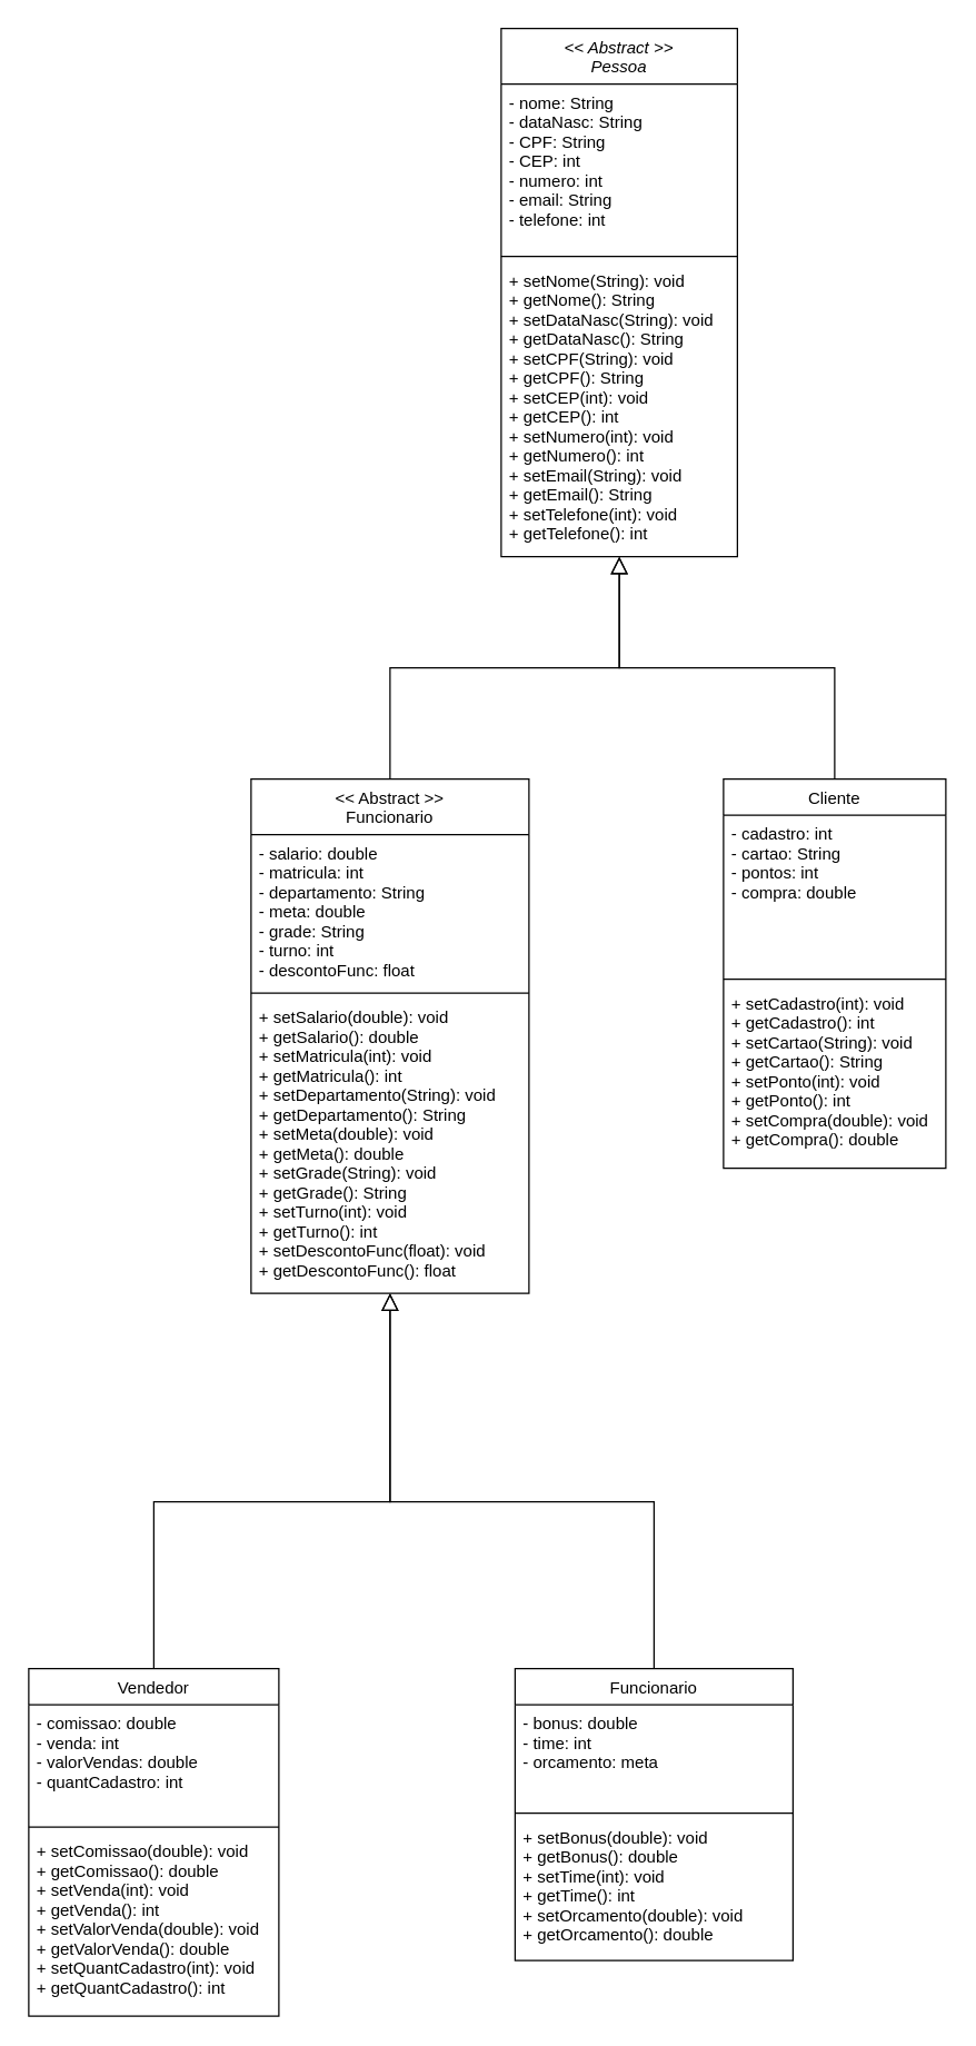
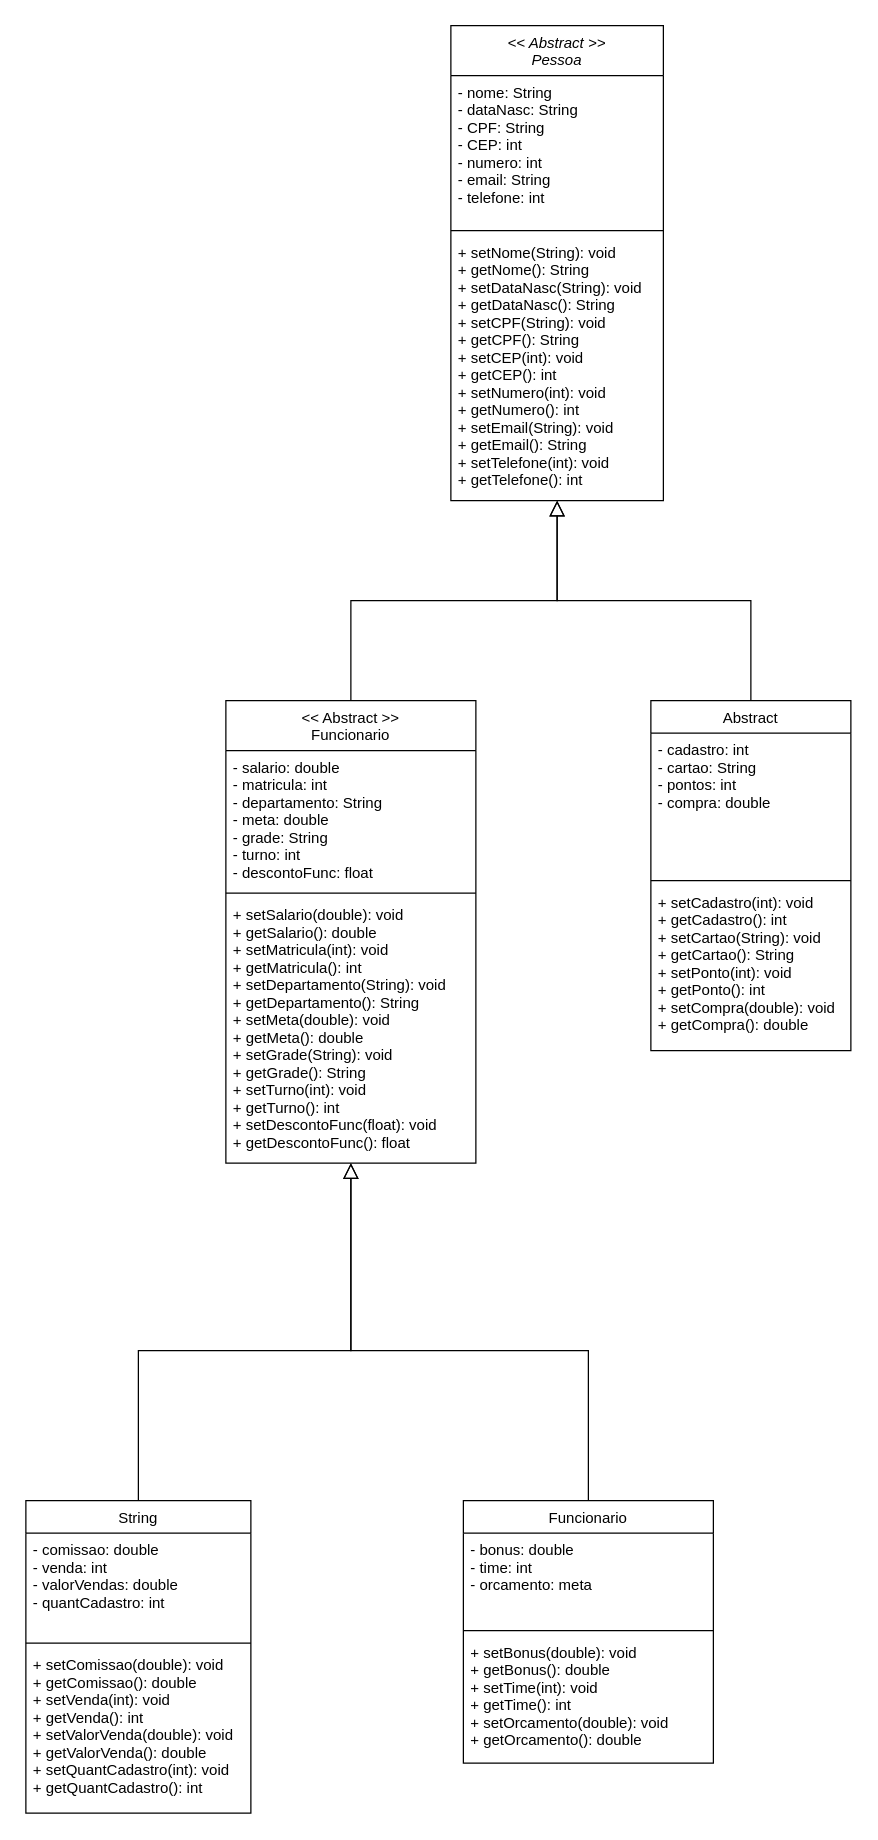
  <mxCell id="0" />
  <mxCell id="1" parent="0" />
  <mxCell id="2" value="&lt;&lt; Abstract &gt;&gt;&#10;Pessoa" style="swimlane;fontStyle=2;align=center;verticalAlign=top;childLayout=stackLayout;horizontal=1;startSize=40;horizontalStack=0;resizeParent=1;resizeLast=0;collapsible=1;marginBottom=0;rounded=0;shadow=0;strokeWidth=1;" parent="1" vertex="1"><mxGeometry x="360" y="20" width="170" height="380" as="geometry"><mxRectangle x="230" y="140" width="160" height="26" as="alternateBounds" /></mxGeometry></mxCell>
  <mxCell id="3" value="- nome: String &#10;- dataNasc: String&#10;- CPF: String&#10;- CEP: int&#10;- numero: int&#10;- email: String&#10;- telefone: int" style="text;align=left;verticalAlign=top;spacingLeft=4;spacingRight=4;overflow=hidden;rotatable=0;points=[[0,0.5],[1,0.5]];portConstraint=eastwest;" parent="2" vertex="1"><mxGeometry y="40" width="170" height="120" as="geometry" /></mxCell>
  <mxCell id="4" value="" style="line;html=1;strokeWidth=1;align=left;verticalAlign=middle;spacingTop=-1;spacingLeft=3;spacingRight=3;rotatable=0;labelPosition=right;points=[];portConstraint=eastwest;" parent="2" vertex="1"><mxGeometry y="160" width="170" height="8" as="geometry" /></mxCell>
  <mxCell id="5" value="+ setNome(String): void&#10;+ getNome(): String&#10;+ setDataNasc(String): void&#10;+ getDataNasc(): String&#10;+ setCPF(String): void&#10;+ getCPF(): String&#10;+ setCEP(int): void&#10;+ getCEP(): int&#10;+ setNumero(int): void&#10;+ getNumero(): int&#10;+ setEmail(String): void&#10;+ getEmail(): String&#10;+ setTelefone(int): void&#10;+ getTelefone(): int&#10;" style="text;align=left;verticalAlign=top;spacingLeft=4;spacingRight=4;overflow=hidden;rotatable=0;points=[[0,0.5],[1,0.5]];portConstraint=eastwest;" parent="2" vertex="1"><mxGeometry y="168" width="170" height="212" as="geometry" /></mxCell>
- <mxCell id="6" value="Vendedor" style="swimlane;fontStyle=0;align=center;verticalAlign=top;childLayout=stackLayout;horizontal=1;startSize=26;horizontalStack=0;resizeParent=1;resizeLast=0;collapsible=1;marginBottom=0;rounded=0;shadow=0;strokeWidth=1;" parent="1" vertex="1"><mxGeometry x="20" y="1200" width="180" height="250" as="geometry"><mxRectangle x="130" y="380" width="160" height="26" as="alternateBounds" /></mxGeometry></mxCell>
+ <mxCell id="6" value="String" style="swimlane;fontStyle=0;align=center;verticalAlign=top;childLayout=stackLayout;horizontal=1;startSize=26;horizontalStack=0;resizeParent=1;resizeLast=0;collapsible=1;marginBottom=0;rounded=0;shadow=0;strokeWidth=1;" parent="1" vertex="1"><mxGeometry x="20" y="1200" width="180" height="250" as="geometry"><mxRectangle x="130" y="380" width="160" height="26" as="alternateBounds" /></mxGeometry></mxCell>
  <mxCell id="7" value="- comissao: double&#10;- venda: int&#10;- valorVendas: double&#10;- quantCadastro: int" style="text;align=left;verticalAlign=top;spacingLeft=4;spacingRight=4;overflow=hidden;rotatable=0;points=[[0,0.5],[1,0.5]];portConstraint=eastwest;" parent="6" vertex="1"><mxGeometry y="26" width="180" height="84" as="geometry" /></mxCell>
  <mxCell id="8" value="" style="line;html=1;strokeWidth=1;align=left;verticalAlign=middle;spacingTop=-1;spacingLeft=3;spacingRight=3;rotatable=0;labelPosition=right;points=[];portConstraint=eastwest;" parent="6" vertex="1"><mxGeometry y="110" width="180" height="8" as="geometry" /></mxCell>
  <mxCell id="9" value="+ setComissao(double): void&#10;+ getComissao(): double&#10;+ setVenda(int): void&#10;+ getVenda(): int&#10;+ setValorVenda(double): void&#10;+ getValorVenda(): double&#10;+ setQuantCadastro(int): void&#10;+ getQuantCadastro(): int" style="text;align=left;verticalAlign=top;spacingLeft=4;spacingRight=4;overflow=hidden;rotatable=0;points=[[0,0.5],[1,0.5]];portConstraint=eastwest;" parent="6" vertex="1"><mxGeometry y="118" width="180" height="132" as="geometry" /></mxCell>
  <mxCell id="10" value="&lt;&lt; Abstract &gt;&gt;&#10;Funcionario" style="swimlane;fontStyle=0;align=center;verticalAlign=top;childLayout=stackLayout;horizontal=1;startSize=40;horizontalStack=0;resizeParent=1;resizeLast=0;collapsible=1;marginBottom=0;rounded=0;shadow=0;strokeWidth=1;" parent="1" vertex="1"><mxGeometry x="180" y="560" width="200" height="370" as="geometry"><mxRectangle x="340" y="380" width="170" height="26" as="alternateBounds" /></mxGeometry></mxCell>
  <mxCell id="11" value="- salario: double&#10;- matricula: int&#10;- departamento: String&#10;- meta: double&#10;- grade: String&#10;- turno: int&#10;- descontoFunc: float&#10;" style="text;align=left;verticalAlign=top;spacingLeft=4;spacingRight=4;overflow=hidden;rotatable=0;points=[[0,0.5],[1,0.5]];portConstraint=eastwest;" parent="10" vertex="1"><mxGeometry y="40" width="200" height="110" as="geometry" /></mxCell>
  <mxCell id="12" value="" style="line;html=1;strokeWidth=1;align=left;verticalAlign=middle;spacingTop=-1;spacingLeft=3;spacingRight=3;rotatable=0;labelPosition=right;points=[];portConstraint=eastwest;" parent="10" vertex="1"><mxGeometry y="150" width="200" height="8" as="geometry" /></mxCell>
  <mxCell id="13" value="+ setSalario(double): void&#10;+ getSalario(): double&#10;+ setMatricula(int): void&#10;+ getMatricula(): int&#10;+ setDepartamento(String): void&#10;+ getDepartamento(): String&#10;+ setMeta(double): void&#10;+ getMeta(): double&#10;+ setGrade(String): void&#10;+ getGrade(): String&#10;+ setTurno(int): void&#10;+ getTurno(): int&#10;+ setDescontoFunc(float): void&#10;+ getDescontoFunc(): float" style="text;align=left;verticalAlign=top;spacingLeft=4;spacingRight=4;overflow=hidden;rotatable=0;points=[[0,0.5],[1,0.5]];portConstraint=eastwest;" parent="10" vertex="1"><mxGeometry y="158" width="200" height="212" as="geometry" /></mxCell>
  <mxCell id="14" value="" style="endArrow=block;endSize=10;endFill=0;shadow=0;strokeWidth=1;rounded=0;edgeStyle=elbowEdgeStyle;elbow=vertical;" parent="1" source="10" target="2" edge="1"><mxGeometry width="160" relative="1" as="geometry"><mxPoint x="290" y="493" as="sourcePoint" /><mxPoint x="390" y="391" as="targetPoint" /></mxGeometry></mxCell>
- <mxCell id="15" value="Cliente" style="swimlane;fontStyle=0;align=center;verticalAlign=top;childLayout=stackLayout;horizontal=1;startSize=26;horizontalStack=0;resizeParent=1;resizeLast=0;collapsible=1;marginBottom=0;rounded=0;shadow=0;strokeWidth=1;" parent="1" vertex="1"><mxGeometry x="520" y="560" width="160" height="280" as="geometry"><mxRectangle x="550" y="140" width="160" height="26" as="alternateBounds" /></mxGeometry></mxCell>
+ <mxCell id="15" value="Abstract" style="swimlane;fontStyle=0;align=center;verticalAlign=top;childLayout=stackLayout;horizontal=1;startSize=26;horizontalStack=0;resizeParent=1;resizeLast=0;collapsible=1;marginBottom=0;rounded=0;shadow=0;strokeWidth=1;" parent="1" vertex="1"><mxGeometry x="520" y="560" width="160" height="280" as="geometry"><mxRectangle x="550" y="140" width="160" height="26" as="alternateBounds" /></mxGeometry></mxCell>
  <mxCell id="16" value="- cadastro: int&#10;- cartao: String&#10;- pontos: int&#10;- compra: double&#10;" style="text;align=left;verticalAlign=top;spacingLeft=4;spacingRight=4;overflow=hidden;rotatable=0;points=[[0,0.5],[1,0.5]];portConstraint=eastwest;" parent="15" vertex="1"><mxGeometry y="26" width="160" height="114" as="geometry" /></mxCell>
  <mxCell id="17" value="" style="line;html=1;strokeWidth=1;align=left;verticalAlign=middle;spacingTop=-1;spacingLeft=3;spacingRight=3;rotatable=0;labelPosition=right;points=[];portConstraint=eastwest;" parent="15" vertex="1"><mxGeometry y="140" width="160" height="8" as="geometry" /></mxCell>
  <mxCell id="18" value="+ setCadastro(int): void&#10;+ getCadastro(): int&#10;+ setCartao(String): void&#10;+ getCartao(): String&#10;+ setPonto(int): void&#10;+ getPonto(): int&#10;+ setCompra(double): void&#10;+ getCompra(): double" style="text;align=left;verticalAlign=top;spacingLeft=4;spacingRight=4;overflow=hidden;rotatable=0;points=[[0,0.5],[1,0.5]];portConstraint=eastwest;" parent="15" vertex="1"><mxGeometry y="148" width="160" height="132" as="geometry" /></mxCell>
  <mxCell id="19" value="" style="endArrow=block;endSize=10;endFill=0;shadow=0;strokeWidth=1;rounded=0;edgeStyle=elbowEdgeStyle;elbow=vertical;" parent="1" source="6" target="10" edge="1"><mxGeometry width="160" relative="1" as="geometry"><mxPoint x="140" y="530" as="sourcePoint" /><mxPoint x="260" y="310" as="targetPoint" /><Array as="points"><mxPoint x="280" y="1080" /><mxPoint x="280" y="1330" /><mxPoint x="270" y="980" /><mxPoint x="270" y="630" /><mxPoint x="230" y="650" /><mxPoint x="270" y="440" /></Array></mxGeometry></mxCell>
  <mxCell id="20" value="Funcionario" style="swimlane;fontStyle=0;align=center;verticalAlign=top;childLayout=stackLayout;horizontal=1;startSize=26;horizontalStack=0;resizeParent=1;resizeLast=0;collapsible=1;marginBottom=0;rounded=0;shadow=0;strokeWidth=1;" parent="1" vertex="1"><mxGeometry x="370" y="1200" width="200" height="210" as="geometry"><mxRectangle x="130" y="380" width="160" height="26" as="alternateBounds" /></mxGeometry></mxCell>
  <mxCell id="21" value="- bonus: double&#10;- time: int&#10;- orcamento: meta" style="text;align=left;verticalAlign=top;spacingLeft=4;spacingRight=4;overflow=hidden;rotatable=0;points=[[0,0.5],[1,0.5]];portConstraint=eastwest;" parent="20" vertex="1"><mxGeometry y="26" width="200" height="74" as="geometry" /></mxCell>
  <mxCell id="22" value="" style="line;html=1;strokeWidth=1;align=left;verticalAlign=middle;spacingTop=-1;spacingLeft=3;spacingRight=3;rotatable=0;labelPosition=right;points=[];portConstraint=eastwest;" parent="20" vertex="1"><mxGeometry y="100" width="200" height="8" as="geometry" /></mxCell>
  <mxCell id="23" value="+ setBonus(double): void&#10;+ getBonus(): double&#10;+ setTime(int): void&#10;+ getTime(): int&#10;+ setOrcamento(double): void&#10;+ getOrcamento(): double" style="text;align=left;verticalAlign=top;spacingLeft=4;spacingRight=4;overflow=hidden;rotatable=0;points=[[0,0.5],[1,0.5]];portConstraint=eastwest;" parent="20" vertex="1"><mxGeometry y="108" width="200" height="102" as="geometry" /></mxCell>
  <mxCell id="24" value="" style="endArrow=block;endSize=10;endFill=0;shadow=0;strokeWidth=1;rounded=0;edgeStyle=elbowEdgeStyle;elbow=vertical;exitX=0.5;exitY=0;exitDx=0;exitDy=0;" parent="1" source="15" target="2" edge="1"><mxGeometry width="160" relative="1" as="geometry"><mxPoint x="360" y="318" as="sourcePoint" /><mxPoint x="540" y="280" as="targetPoint" /></mxGeometry></mxCell>
  <mxCell id="25" value="" style="endArrow=block;endSize=10;endFill=0;shadow=0;strokeWidth=1;rounded=0;edgeStyle=elbowEdgeStyle;elbow=vertical;" parent="1" source="20" target="10" edge="1"><mxGeometry width="160" relative="1" as="geometry"><mxPoint x="105.2" y="578.206" as="sourcePoint" /><mxPoint x="280" y="304" as="targetPoint" /><Array as="points"><mxPoint x="280" y="1080" /><mxPoint x="280" y="1330" /><mxPoint x="270" y="980" /><mxPoint x="270" y="630" /><mxPoint x="270" y="440" /><mxPoint x="270" y="340" /><mxPoint x="280" y="450" /></Array></mxGeometry></mxCell>
